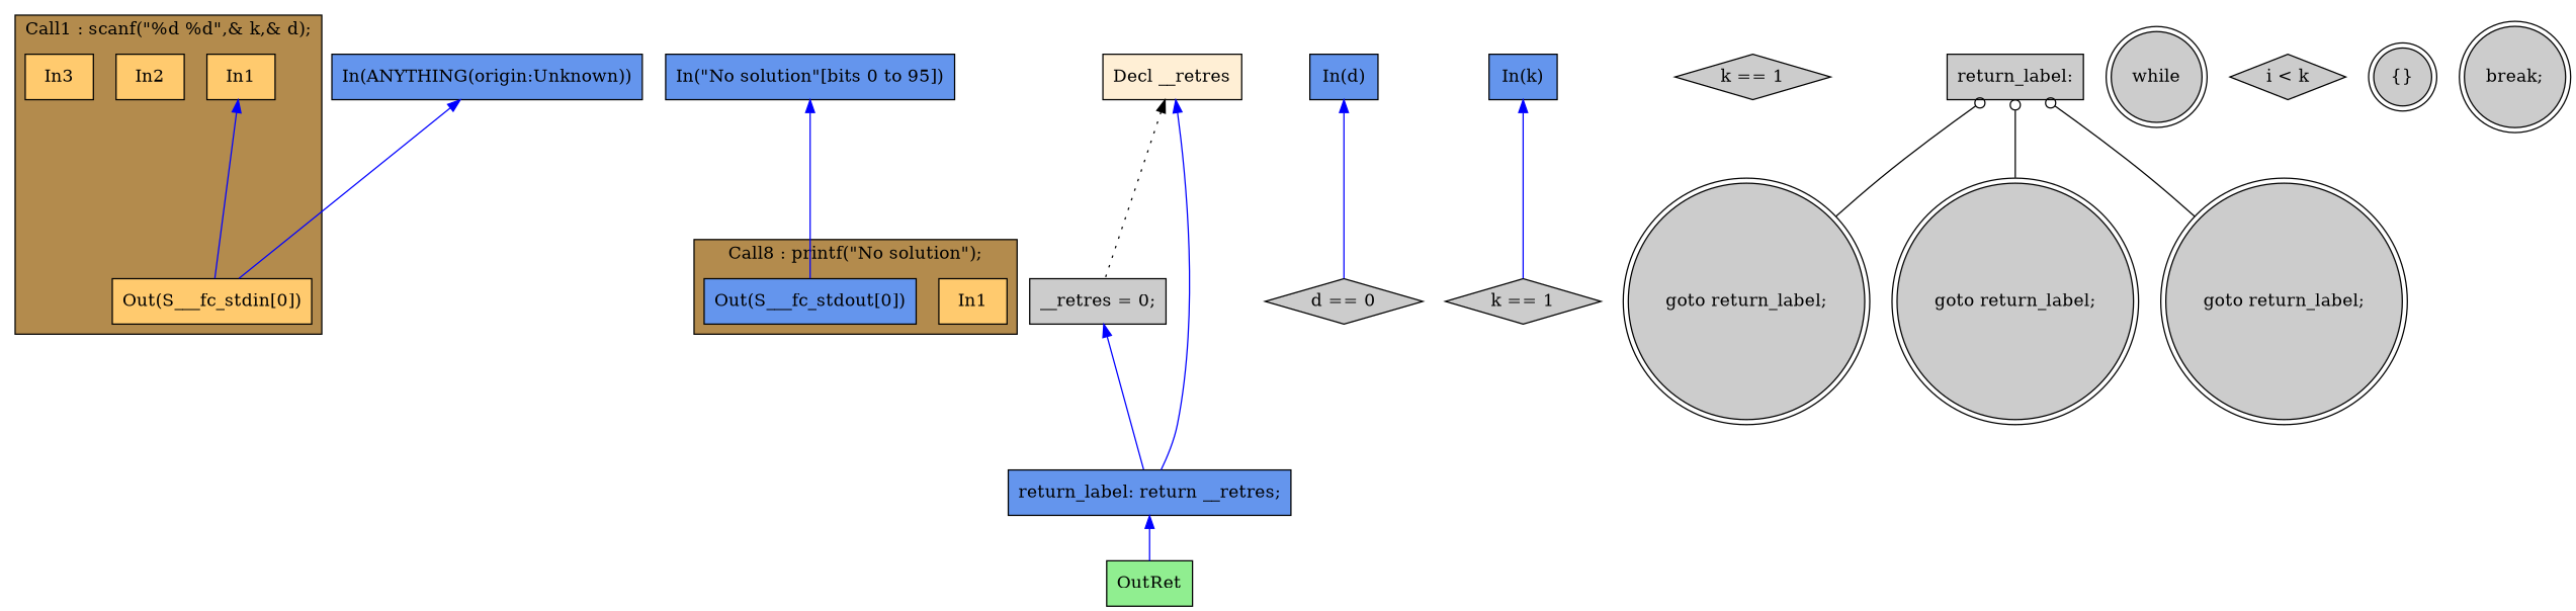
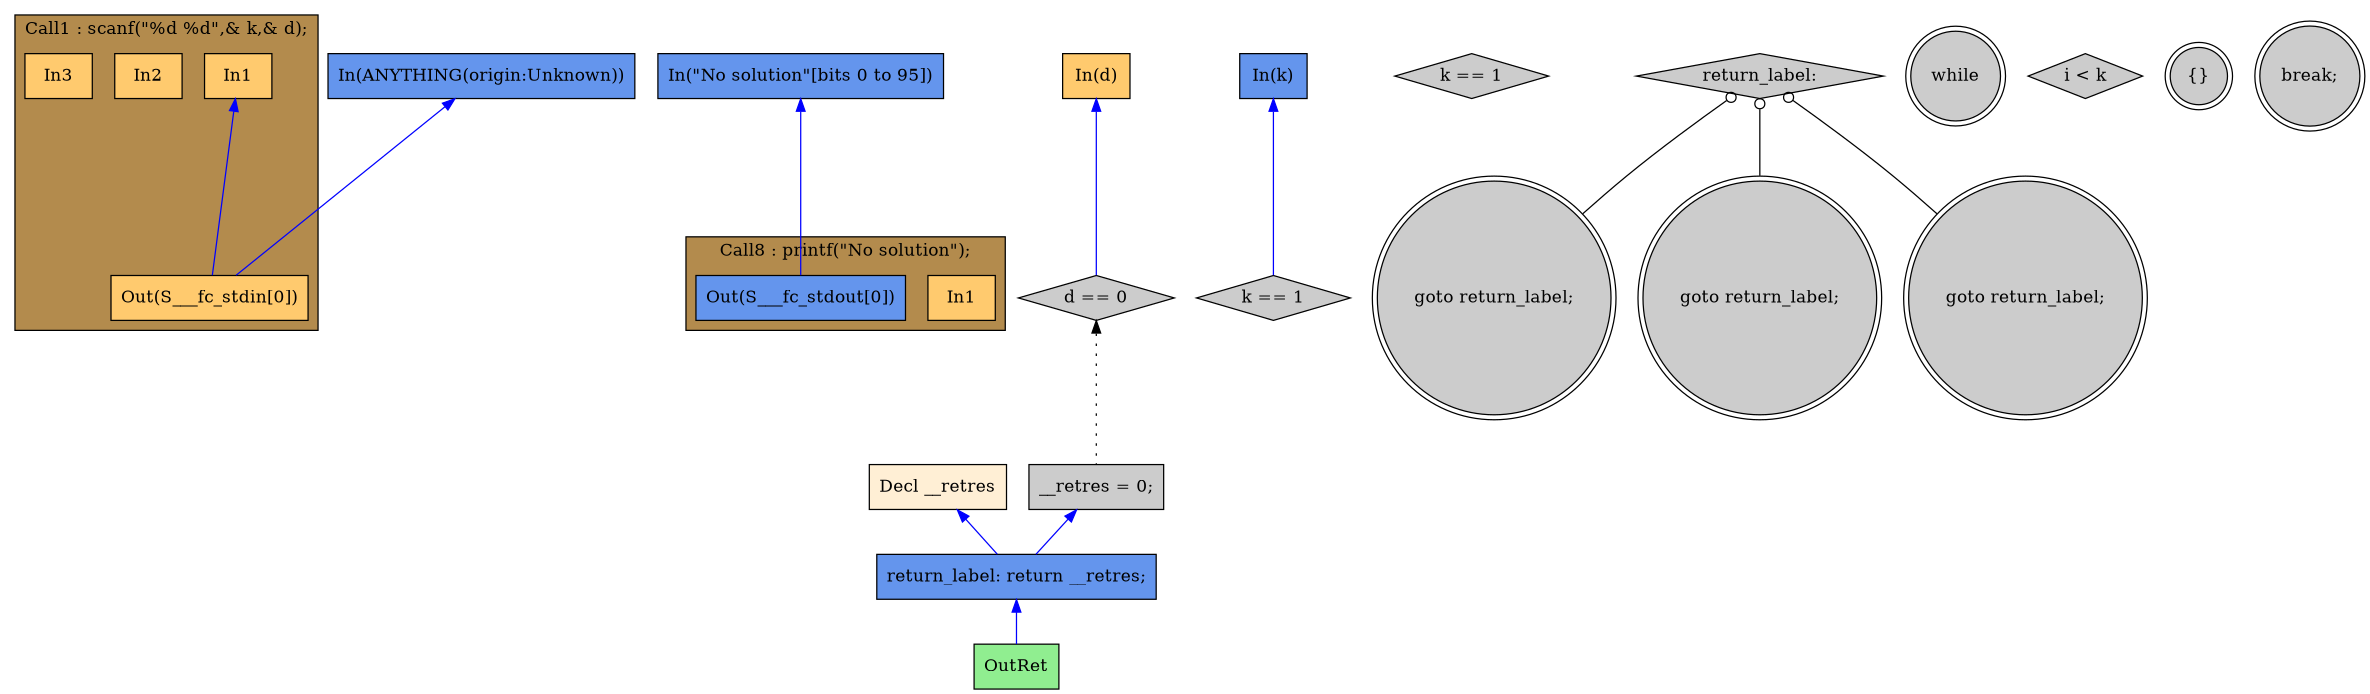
  digraph {
    rankdir=TB
    node [fillcolor="#CCCCCC" shape=box style=filled]
    edge [color="#0000FF" dir=back]
    n1 [fillcolor="#FFCA6E" label=In1]
    n2 [fillcolor="#FFCA6E" label=In2]
    n3 [fillcolor="#FFCA6E" label=In3]
    n4 [fillcolor="#FFCA6E" label="Out(S___fc_stdin[0])"]
    n5 [fillcolor="#FFCA6E" label=In1]
    n6 [fillcolor="#6495ED" label="Out(S___fc_stdout[0])"]
    n7 [fillcolor="#FFEFD5" label="Decl __retres"]
    n8 [label="__retres = 0;"]
    n9 [fillcolor="#6495ED" label="return_label: return __retres;"]
    n10 [fillcolor="#90EE90" label=OutRet]
    n11 [label="d == 0" shape=diamond]
    n12 [label="k == 1" shape=diamond]
    n13 [label="k == 1" shape=diamond]
    n14 [label="goto return_label;" shape=doublecircle]
-   n15 [label="return_label:"]
+   n15 [label="return_label:" shape=diamond]
    n16 [label="goto return_label;" shape=doublecircle]
    n17 [label="goto return_label;" shape=doublecircle]
    n18 [label=while shape=doublecircle]
    n19 [label="i < k" shape=diamond]
    n20 [label="{}" shape=doublecircle]
    n21 [label="break;" shape=doublecircle]
    n22 [fillcolor="#6495ED" label="In(\"No solution\"[bits 0 to 95])"]
    n23 [fillcolor="#6495ED" label="In(k)"]
-   n24 [fillcolor="#6495ED" label="In(d)"]
+   n24 [fillcolor="#FFCA6E" label="In(d)"]
    n25 [fillcolor="#6495ED" label="In(ANYTHING(origin:Unknown))"]
    subgraph cluster_1 {
      fillcolor="#B38B4D"
      label="Call1 : scanf(\"%d %d\",& k,& d);"
      style=filled
      n1
      n2
      n3
      n4
    }
    subgraph cluster_2 {
      fillcolor="#B38B4D"
      label="Call8 : printf(\"No solution\");"
      style=filled
      n5
      n6
    }
    n1 -> n4
-   n7 -> n8 [color="#000000" style=dotted]
+   n11 -> n8 [color="#000000" style=dotted]
    n7 -> n9
    n8 -> n9
    n9 -> n10
    n15 -> n14 [arrowtail=odot color="#000000"]
    n15 -> n16 [arrowtail=odot color="#000000"]
    n15 -> n17 [arrowtail=odot color="#000000"]
    n22 -> n6
    n23 -> n12
    n24 -> n11
    n25 -> n4
  }
